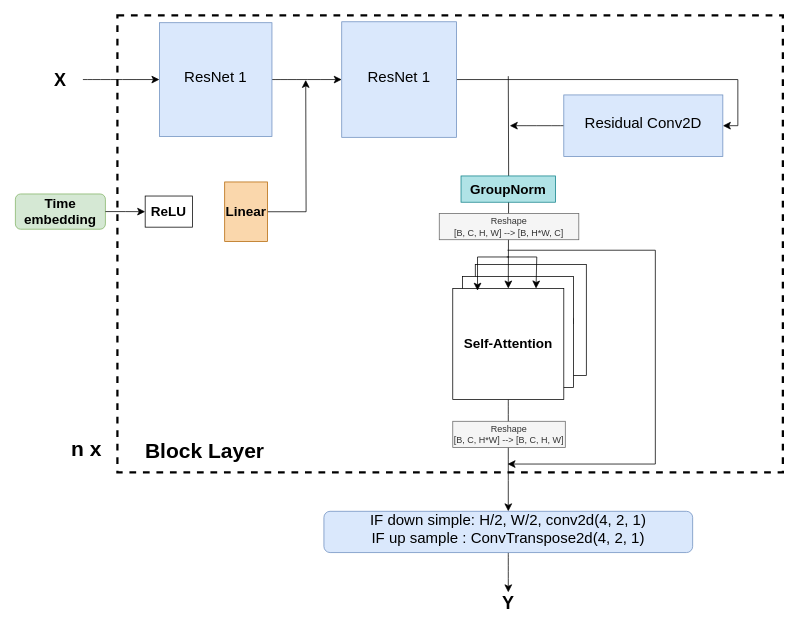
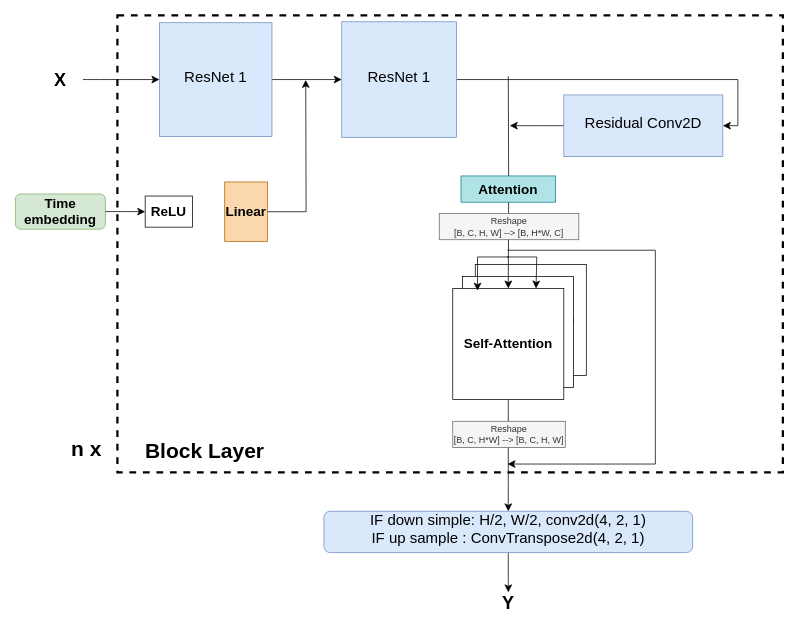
  <mxCell id="0" />
  <mxCell id="1" parent="0" />
  <mxCell id="2" value="" style="rounded=0;whiteSpace=wrap;html=1;fillColor=none;dashed=1;strokeWidth=3;" vertex="1" parent="1"><mxGeometry x="156" y="20" width="887" height="609" as="geometry" /></mxCell>
  <mxCell id="3" style="edgeStyle=none;curved=1;rounded=0;orthogonalLoop=1;jettySize=auto;html=1;exitX=1;exitY=0.5;exitDx=0;exitDy=0;entryX=0;entryY=0.5;entryDx=0;entryDy=0;fontSize=12;startSize=8;endSize=8;" edge="1" parent="1" source="4" target="6"><mxGeometry relative="1" as="geometry" /></mxCell>
  <mxCell id="4" value="ResNet 1" style="whiteSpace=wrap;html=1;align=center;fillColor=#dae8fc;strokeColor=#6c8ebf;spacingTop=-10;fontColor=#000000;fontSize=20;" vertex="1" parent="1"><mxGeometry x="212" y="29.75" width="150" height="151.5" as="geometry" /></mxCell>
  <mxCell id="5" style="edgeStyle=orthogonalEdgeStyle;rounded=0;orthogonalLoop=1;jettySize=auto;html=1;exitX=1;exitY=0.5;exitDx=0;exitDy=0;fontSize=12;startSize=8;endSize=8;entryX=1;entryY=0.5;entryDx=0;entryDy=0;" edge="1" parent="1" source="6" target="10"><mxGeometry relative="1" as="geometry"><mxPoint x="973" y="269" as="targetPoint" /></mxGeometry></mxCell>
  <mxCell id="6" value="ResNet 1" style="whiteSpace=wrap;html=1;align=center;fillColor=#dae8fc;strokeColor=#6c8ebf;spacingTop=-10;fontColor=#000000;fontSize=20;" vertex="1" parent="1"><mxGeometry x="455" y="28.5" width="153" height="154" as="geometry" /></mxCell>
  <mxCell id="7" style="edgeStyle=orthogonalEdgeStyle;rounded=0;orthogonalLoop=1;jettySize=auto;html=1;fontSize=12;startSize=8;endSize=8;" edge="1" parent="1" source="30"><mxGeometry relative="1" as="geometry"><mxPoint x="407" y="106" as="targetPoint" /></mxGeometry></mxCell>
  <mxCell id="8" value="&lt;h2&gt;Time embedding&lt;/h2&gt;" style="whiteSpace=wrap;html=1;fillColor=#d5e8d4;strokeColor=#82b366;rounded=1;" vertex="1" parent="1"><mxGeometry x="20" y="258" width="120" height="47" as="geometry" /></mxCell>
  <mxCell id="9" style="edgeStyle=none;curved=1;rounded=0;orthogonalLoop=1;jettySize=auto;html=1;fontSize=12;startSize=8;endSize=8;" edge="1" parent="1" source="10"><mxGeometry relative="1" as="geometry"><mxPoint x="679" y="167" as="targetPoint" /></mxGeometry></mxCell>
  <mxCell id="10" value="Residual Conv2D" style="whiteSpace=wrap;html=1;align=center;fillColor=#dae8fc;strokeColor=#6c8ebf;spacingTop=-10;fontColor=#000000;fontSize=20;" vertex="1" parent="1"><mxGeometry x="751" y="126" width="212" height="82" as="geometry" /></mxCell>
  <mxCell id="11" value="&lt;h2&gt;Self-Attention&lt;/h2&gt;" style="whiteSpace=wrap;html=1;aspect=fixed;" vertex="1" parent="1"><mxGeometry x="633" y="352" width="148" height="148" as="geometry" /></mxCell>
  <mxCell id="12" value="&lt;h2&gt;Self-Attention&lt;/h2&gt;" style="whiteSpace=wrap;html=1;aspect=fixed;" vertex="1" parent="1"><mxGeometry x="616" y="368" width="148" height="148" as="geometry" /></mxCell>
  <mxCell id="13" style="edgeStyle=none;curved=1;rounded=0;orthogonalLoop=1;jettySize=auto;html=1;entryX=0.5;entryY=0;entryDx=0;entryDy=0;fontSize=12;startSize=8;endSize=8;" edge="1" parent="1" source="14" target="19"><mxGeometry relative="1" as="geometry" /></mxCell>
  <mxCell id="14" value="&lt;h2&gt;Self-Attention&lt;/h2&gt;" style="whiteSpace=wrap;html=1;aspect=fixed;" vertex="1" parent="1"><mxGeometry x="603" y="384" width="148" height="148" as="geometry" /></mxCell>
  <mxCell id="15" value="" style="endArrow=classic;html=1;rounded=0;fontSize=12;startSize=8;endSize=8;edgeStyle=orthogonalEdgeStyle;entryX=0.5;entryY=0;entryDx=0;entryDy=0;" edge="1" parent="1" target="14"><mxGeometry width="50" height="50" relative="1" as="geometry"><mxPoint x="677" y="101" as="sourcePoint" /><mxPoint x="684" y="363" as="targetPoint" /></mxGeometry></mxCell>
  <mxCell id="16" value="" style="endArrow=classic;html=1;rounded=0;fontSize=12;startSize=8;endSize=8;edgeStyle=orthogonalEdgeStyle;entryX=0.223;entryY=0.02;entryDx=0;entryDy=0;entryPerimeter=0;" edge="1" parent="1" target="14"><mxGeometry width="50" height="50" relative="1" as="geometry"><mxPoint x="678" y="342" as="sourcePoint" /><mxPoint x="636" y="444" as="targetPoint" /><Array as="points"><mxPoint x="636" y="342" /></Array></mxGeometry></mxCell>
  <mxCell id="17" value="" style="endArrow=classic;html=1;rounded=0;fontSize=12;startSize=8;endSize=8;edgeStyle=orthogonalEdgeStyle;entryX=0.75;entryY=0;entryDx=0;entryDy=0;" edge="1" parent="1" target="14"><mxGeometry width="50" height="50" relative="1" as="geometry"><mxPoint x="675" y="342" as="sourcePoint" /><mxPoint x="660" y="508" as="targetPoint" /><Array as="points"><mxPoint x="715" y="342" /></Array></mxGeometry></mxCell>
  <mxCell id="18" style="edgeStyle=none;curved=1;rounded=0;orthogonalLoop=1;jettySize=auto;html=1;exitX=0.5;exitY=1;exitDx=0;exitDy=0;fontSize=12;startSize=8;endSize=8;entryX=0.5;entryY=0;entryDx=0;entryDy=0;" edge="1" parent="1" source="19" target="20"><mxGeometry relative="1" as="geometry"><mxPoint x="677" y="808" as="targetPoint" /></mxGeometry></mxCell>
  <mxCell id="19" value="IF down simple: H/2, W/2, conv2d(4, 2, 1)&lt;div&gt;IF up sample :&amp;nbsp;&lt;span style=&quot;background-color: transparent;&quot;&gt;ConvTranspose2d&lt;/span&gt;&lt;span style=&quot;background-color: transparent; color: light-dark(rgb(0, 0, 0), rgb(237, 237, 237));&quot;&gt;(4, 2, 1)&lt;/span&gt;&lt;/div&gt;" style="whiteSpace=wrap;html=1;align=center;fillColor=#dae8fc;strokeColor=#6c8ebf;spacingTop=-10;fontColor=#000000;fontSize=20;rounded=1;" vertex="1" parent="1"><mxGeometry x="431.25" y="681" width="491.5" height="55" as="geometry" /></mxCell>
  <mxCell id="20" value="&lt;h1&gt;Y&lt;/h1&gt;" style="text;html=1;align=center;verticalAlign=middle;whiteSpace=wrap;rounded=0;" vertex="1" parent="1"><mxGeometry x="647" y="789" width="60" height="30" as="geometry" /></mxCell>
  <mxCell id="21" style="edgeStyle=none;curved=1;rounded=0;orthogonalLoop=1;jettySize=auto;html=1;entryX=0;entryY=0.5;entryDx=0;entryDy=0;fontSize=12;startSize=8;endSize=8;" edge="1" parent="1" source="22" target="4"><mxGeometry relative="1" as="geometry" /></mxCell>
  <mxCell id="22" value="&lt;h1&gt;X&lt;/h1&gt;" style="text;html=1;align=center;verticalAlign=middle;whiteSpace=wrap;rounded=0;" vertex="1" parent="1"><mxGeometry x="50" y="90.5" width="60" height="30" as="geometry" /></mxCell>
  <mxCell id="23" value="Reshape&lt;div&gt;[B, C, H*W] --&amp;gt; [B, C, H, W]&lt;/div&gt;" style="rounded=0;whiteSpace=wrap;html=1;fillColor=#f5f5f5;fontColor=#333333;strokeColor=#666666;" vertex="1" parent="1"><mxGeometry x="603" y="561" width="150" height="35" as="geometry" /></mxCell>
  <mxCell id="24" value="Reshape&lt;div&gt;[B, C, H, W] --&amp;gt; [B, H*W, C]&lt;/div&gt;" style="rounded=0;whiteSpace=wrap;html=1;fillColor=#f5f5f5;fontColor=#333333;strokeColor=#666666;" vertex="1" parent="1"><mxGeometry x="585" y="284" width="186" height="35" as="geometry" /></mxCell>
  <mxCell id="25" value="&lt;h1&gt;&lt;font style=&quot;font-size: 28px;&quot;&gt;Block Layer&lt;/font&gt;&lt;/h1&gt;" style="text;html=1;align=center;verticalAlign=middle;whiteSpace=wrap;rounded=0;" vertex="1" parent="1"><mxGeometry x="154" y="581" width="237" height="39" as="geometry" /></mxCell>
- <mxCell id="26" value="&lt;h2&gt;GroupNorm&lt;/h2&gt;" style="rounded=0;whiteSpace=wrap;html=1;fillColor=#b0e3e6;strokeColor=#0e8088;" vertex="1" parent="1"><mxGeometry x="614" y="234" width="126" height="35" as="geometry" /></mxCell>
+ <mxCell id="26" value="&lt;h2&gt;Attention&lt;/h2&gt;" style="rounded=0;whiteSpace=wrap;html=1;fillColor=#b0e3e6;strokeColor=#0e8088;" vertex="1" parent="1"><mxGeometry x="614" y="234" width="126" height="35" as="geometry" /></mxCell>
  <mxCell id="27" value="" style="endArrow=classic;html=1;rounded=0;fontSize=12;startSize=8;endSize=8;edgeStyle=orthogonalEdgeStyle;" edge="1" parent="1"><mxGeometry width="50" height="50" relative="1" as="geometry"><mxPoint x="676" y="333" as="sourcePoint" /><mxPoint x="676" y="618" as="targetPoint" /><Array as="points"><mxPoint x="873" y="333" /><mxPoint x="873" y="618" /></Array></mxGeometry></mxCell>
  <mxCell id="28" value="" style="edgeStyle=orthogonalEdgeStyle;rounded=0;orthogonalLoop=1;jettySize=auto;html=1;fontSize=12;startSize=8;endSize=8;" edge="1" parent="1" source="8" target="29"><mxGeometry relative="1" as="geometry"><mxPoint x="407" y="106" as="targetPoint" /><mxPoint x="140" y="282" as="sourcePoint" /></mxGeometry></mxCell>
  <mxCell id="29" value="&lt;h2&gt;ReLU&lt;/h2&gt;" style="rounded=0;whiteSpace=wrap;html=1;" vertex="1" parent="1"><mxGeometry x="193" y="260.75" width="63" height="41.5" as="geometry" /></mxCell>
  <mxCell id="30" value="&lt;h2&gt;Linear&lt;/h2&gt;" style="rounded=0;whiteSpace=wrap;html=1;fillColor=#fad7ac;strokeColor=#b46504;" vertex="1" parent="1"><mxGeometry x="299" y="242" width="57" height="79.25" as="geometry" /></mxCell>
  <mxCell id="31" value="&lt;h1&gt;&lt;font style=&quot;font-size: 28px;&quot;&gt;n x&lt;/font&gt;&lt;/h1&gt;" style="text;html=1;align=center;verticalAlign=middle;whiteSpace=wrap;rounded=0;" vertex="1" parent="1"><mxGeometry x="76" y="578" width="78" height="39" as="geometry" /></mxCell>
